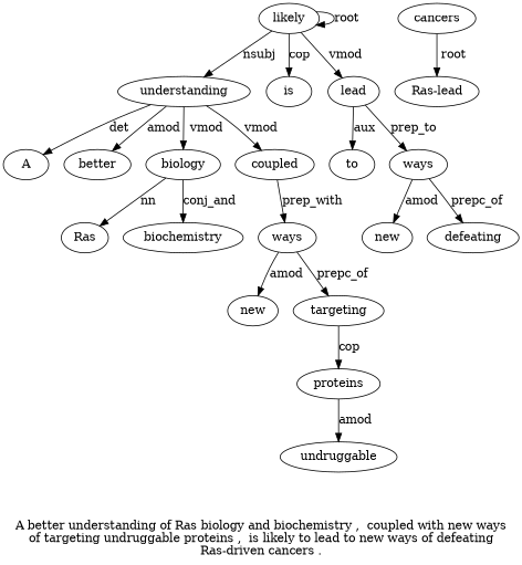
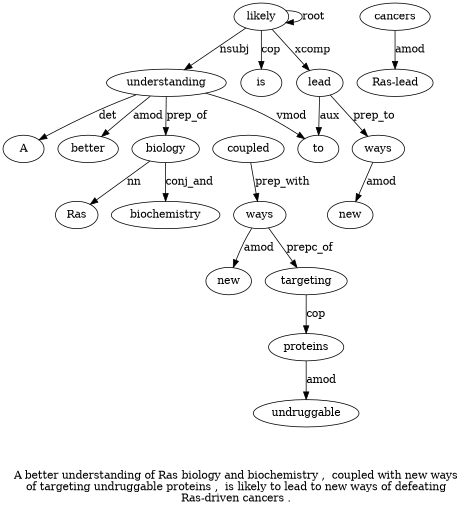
  digraph {
    label="A better understanding of Ras biology and biochemistry ,  coupled with new ways\nof targeting undruggable proteins ,  is likely to lead to new ways of defeating\nRas-driven cancers ."
    node [fillcolor=white style=filled]
    n1 [label=understanding]
    n2 [label=A]
    n3 [label=better]
    n4 [label=biology]
    n5 [label=coupled]
    n6 [label=Ras]
    n7 [label=biochemistry]
    n8 [label=ways]
    n9 [label=likely]
    n10 [label=is]
    n11 [label=lead]
    n12 [label=to]
    n13 [label=ways]
    n14 [label=new]
    n15 [label=targeting]
    n16 [label=proteins]
    n17 [label=undruggable]
    n18 [label=new]
-   n19 [label=defeating]
    n20 [label=cancers]
    n21 [label="Ras-lead"]
    n1 -> n2 [label=det]
    n1 -> n3 [label=amod]
-   n1 -> n4 [label=vmod]
-   n1 -> n5 [label=vmod]
+   n1 -> n4 [label=prep_of]
+   n1 -> n12 [label=vmod]
    n4 -> n6 [label=nn]
    n4 -> n7 [label=conj_and]
    n5 -> n8 [label=prep_with]
    n8 -> n14 [label=amod]
    n8 -> n15 [label=prepc_of]
    n9 -> n1 [label=nsubj]
    n9 -> n9 [label=root]
    n9 -> n10 [label=cop]
-   n9 -> n11 [label=vmod]
+   n9 -> n11 [label=xcomp]
    n11 -> n12 [label=aux]
    n11 -> n13 [label=prep_to]
    n13 -> n18 [label=amod]
-   n13 -> n19 [label=prepc_of]
    n15 -> n16 [label=cop]
    n16 -> n17 [label=amod]
-   n20 -> n21 [label=root]
+   n20 -> n21 [label=amod]
  }
